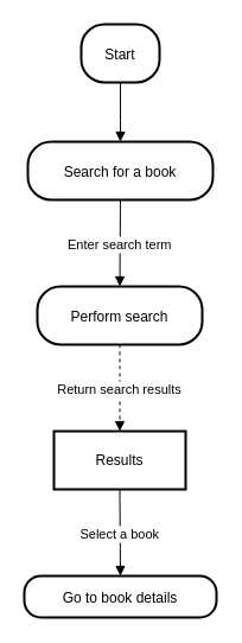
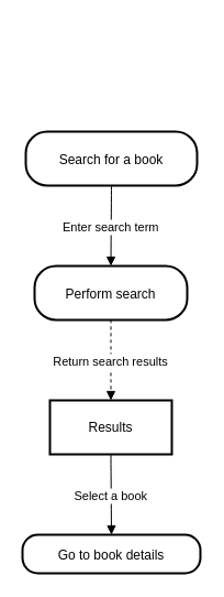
  <mxCell id="0" />
  <mxCell id="1" parent="0" />
- <mxCell id="2" value="Start" style="rounded=1;arcSize=40;strokeWidth=2" vertex="1" parent="1"><mxGeometry x="68" y="20" width="66" height="49" as="geometry" /></mxCell>
  <mxCell id="3" value="Search for a book" style="rounded=1;arcSize=40;strokeWidth=2" vertex="1" parent="1"><mxGeometry x="23" y="119" width="156" height="49" as="geometry" /></mxCell>
  <mxCell id="4" value="Perform search" style="rounded=1;arcSize=40;strokeWidth=2" vertex="1" parent="1"><mxGeometry x="31" y="241" width="139" height="49" as="geometry" /></mxCell>
  <mxCell id="5" value="Results" style="whiteSpace=wrap;strokeWidth=2;" vertex="1" parent="1"><mxGeometry x="45" y="363" width="111" height="49" as="geometry" /></mxCell>
  <mxCell id="6" value="Go to book details" style="rounded=1;arcSize=40;strokeWidth=2" vertex="1" parent="1"><mxGeometry x="20" y="485" width="162" height="35" as="geometry" /></mxCell>
- <mxCell id="7" value="" style="curved=1;startArrow=none;endArrow=block;exitX=0.5;exitY=1;entryX=0.5;entryY=0;" edge="1" parent="1" source="2" target="3"><mxGeometry relative="1" as="geometry"><Array as="points" /></mxGeometry></mxCell>
  <mxCell id="8" value="Enter search term" style="curved=1;startArrow=none;endArrow=block;exitX=0.5;exitY=1;entryX=0.5;entryY=0;" edge="1" parent="1" source="3" target="4"><mxGeometry relative="1" as="geometry"><Array as="points" /></mxGeometry></mxCell>
  <mxCell id="9" value="Return search results" style="curved=1;startArrow=none;endArrow=block;exitX=0.5;exitY=1;entryX=0.5;entryY=0;dashed=1;" edge="1" parent="1" source="4" target="5"><mxGeometry relative="1" as="geometry"><Array as="points" /></mxGeometry></mxCell>
  <mxCell id="10" value="Select a book" style="curved=1;startArrow=none;endArrow=block;exitX=0.5;exitY=1;entryX=0.5;entryY=0;" edge="1" parent="1" source="5" target="6"><mxGeometry relative="1" as="geometry"><Array as="points" /></mxGeometry></mxCell>
